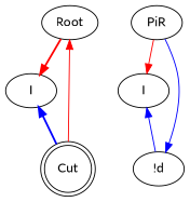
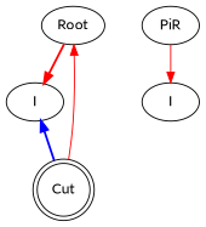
  digraph {
    fontname=Lato
    node [fontname=Lato]
    edge [color=red fontname=Lato]
    n1 [label=Root]
    n2 [label=I]
    n3 [label=Cut shape=doublecircle]
    n4 [label=PiR]
    n5 [label=I]
-   n6 [label="!d"]
    n1 -> n2 [penwidth=2]
    n2 -> n3 [color=blue dir=back penwidth=2]
    n3 -> n1
    n4 -> n5
-   n5 -> n6 [color=blue dir=back]
-   n6 -> n4 [color=blue dir=back]
  }
